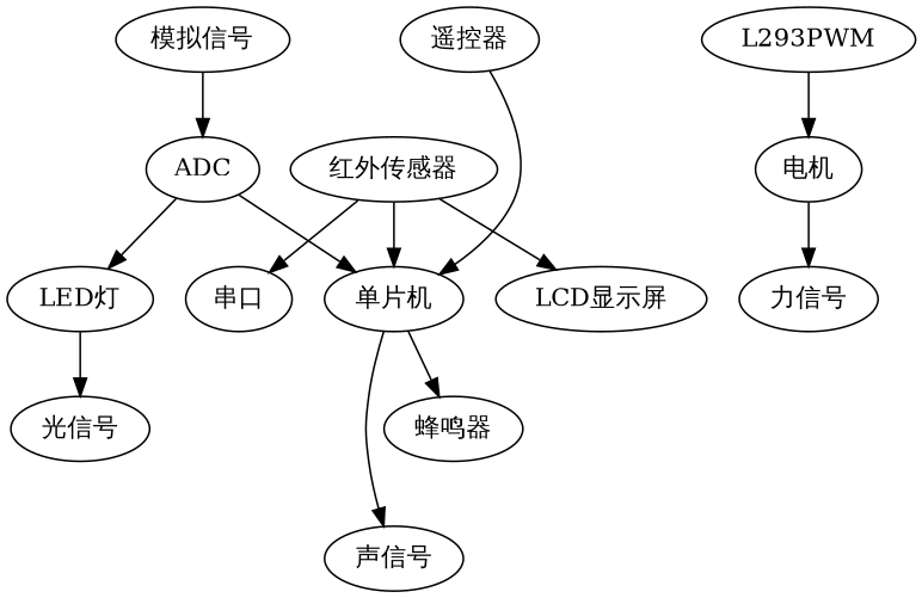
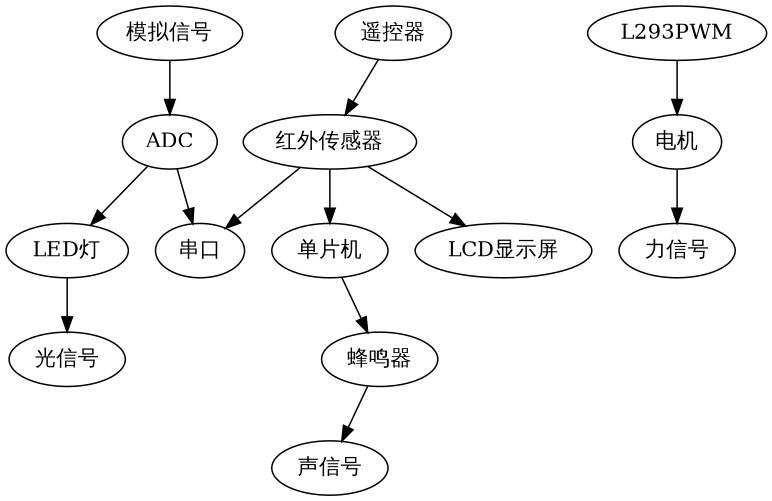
  digraph {
    fontname="DejaVu Serif"
    node [fontname="DejaVu Serif"]
    edge [fontname="DejaVu Serif"]
    "模拟信号"
    ADC
    "单片机"
    "LED灯"
    "蜂鸣器"
    "光信号"
    "声信号"
    n8 [label=L293PWM]
    "电机"
    "力信号"
    "遥控器"
    "红外传感器"
    "串口"
    "LCD显示屏"
    "模拟信号" -> ADC
-   ADC -> "单片机"
+   ADC -> "串口"
    ADC -> "LED灯"
    "单片机" -> "蜂鸣器"
    "LED灯" -> "光信号"
-   "单片机" -> "声信号"
+   "蜂鸣器" -> "声信号"
    n8 -> "电机"
    "电机" -> "力信号"
-   "遥控器" -> "单片机"
+   "遥控器" -> "红外传感器"
    "红外传感器" -> "单片机"
    "红外传感器" -> "串口"
    "红外传感器" -> "LCD显示屏"
  }
